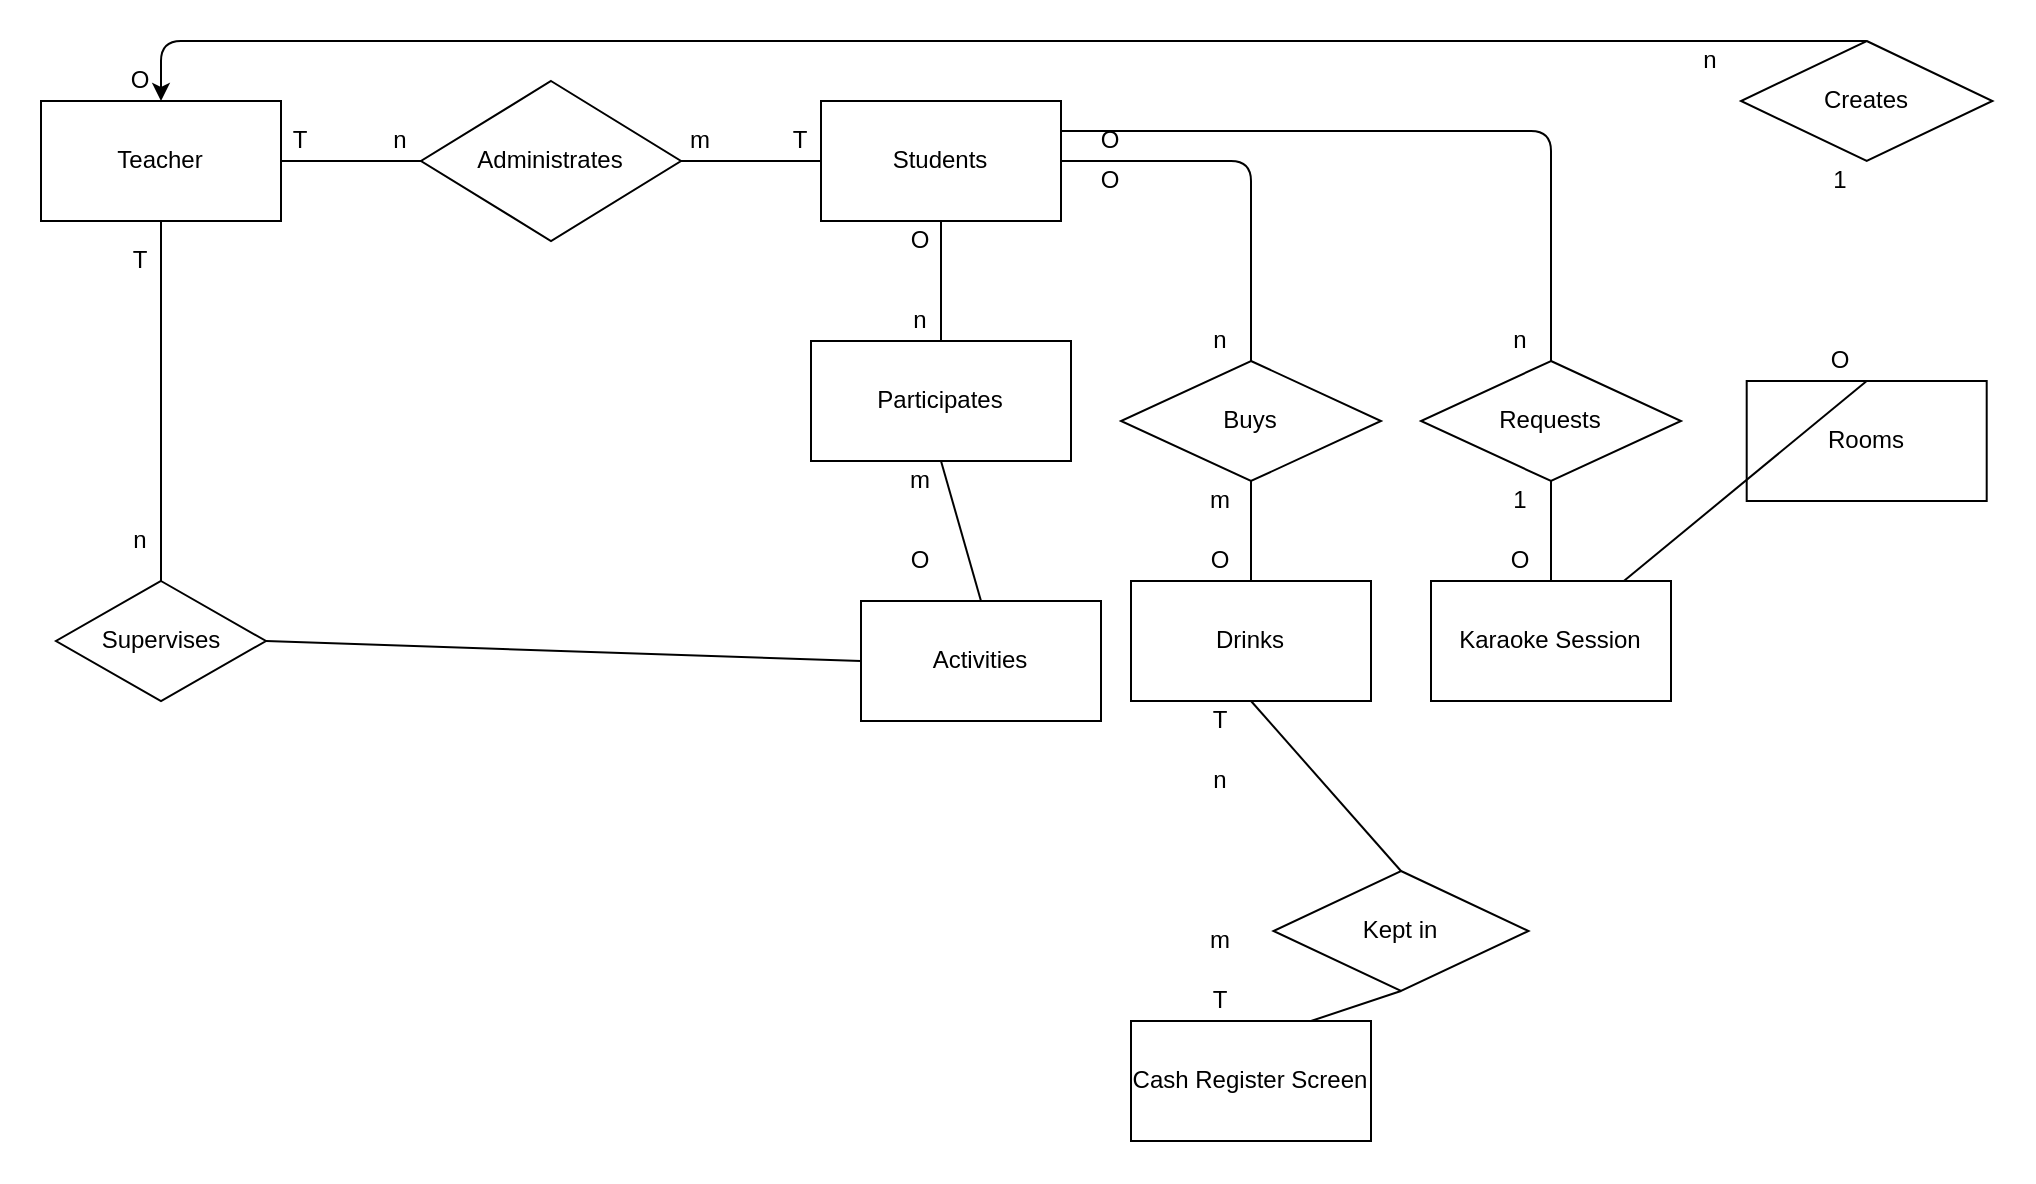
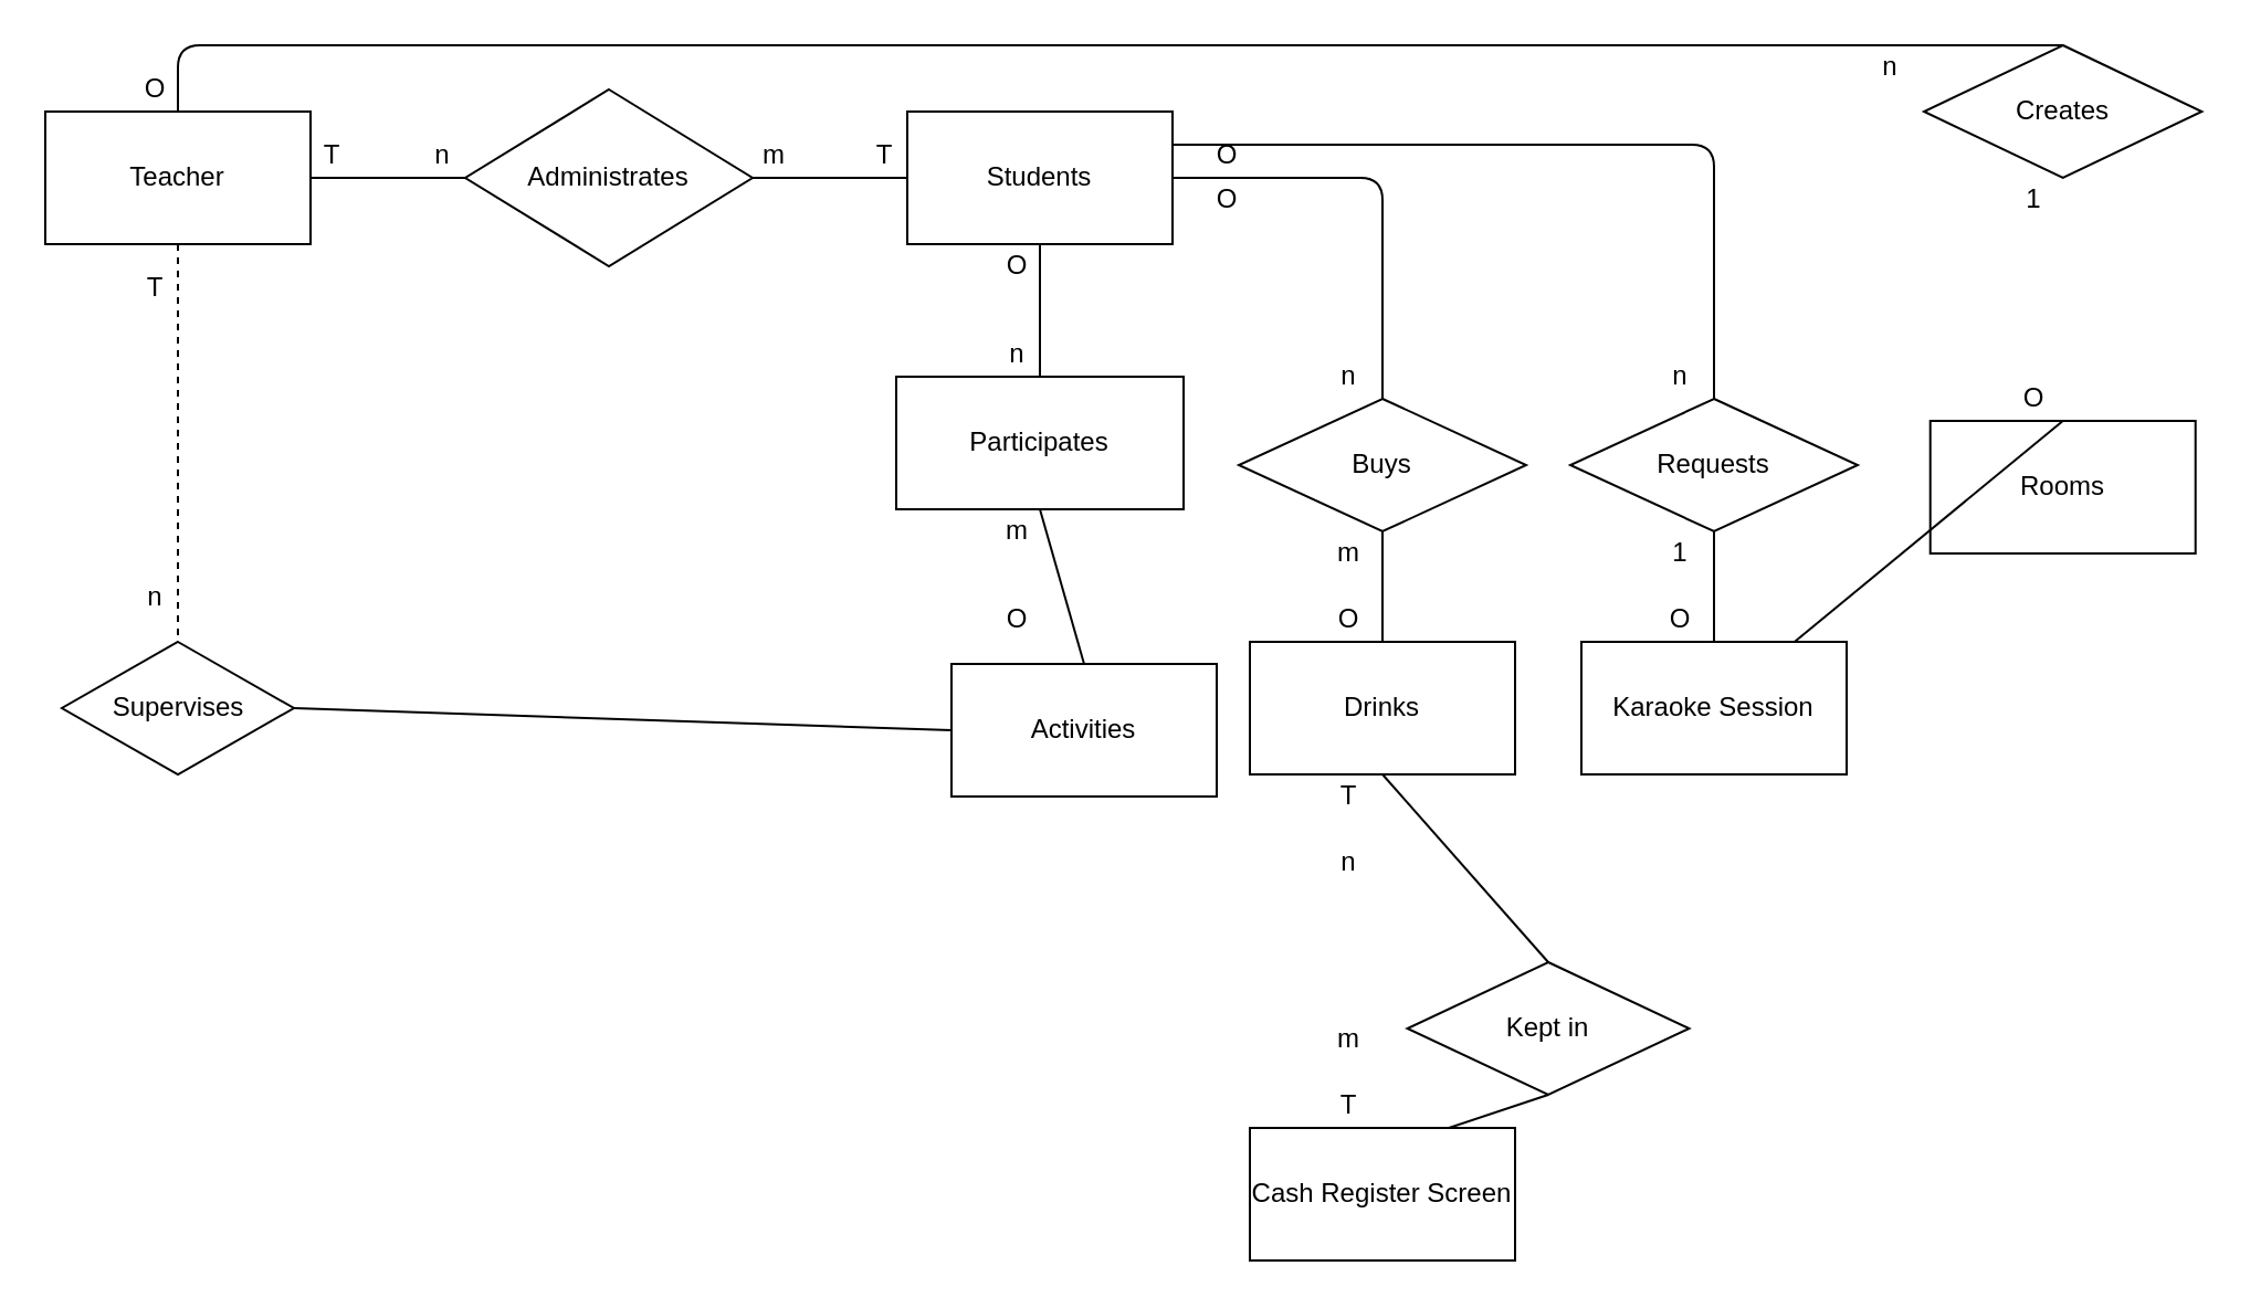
  <mxCell id="0" />
  <mxCell id="1" parent="0" />
  <mxCell id="2" value="Teacher" style="rounded=0;whiteSpace=wrap;html=1;" parent="1" vertex="1"><mxGeometry x="20" y="50" width="120" height="60" as="geometry" /></mxCell>
  <mxCell id="3" value="Students" style="rounded=0;whiteSpace=wrap;html=1;" parent="1" vertex="1"><mxGeometry x="410" y="50" width="120" height="60" as="geometry" /></mxCell>
  <mxCell id="4" value="Administrates" style="rhombus;whiteSpace=wrap;html=1;" parent="1" vertex="1"><mxGeometry x="210" y="40" width="130" height="80" as="geometry" /></mxCell>
  <mxCell id="5" value="" style="endArrow=none;html=1;entryX=0;entryY=0.5;entryDx=0;entryDy=0;exitX=1;exitY=0.5;exitDx=0;exitDy=0;" parent="1" source="2" edge="1"><mxGeometry width="50" height="50" relative="1" as="geometry"><mxPoint x="160" y="160" as="sourcePoint" /><mxPoint x="210" y="80" as="targetPoint" /></mxGeometry></mxCell>
  <mxCell id="6" value="" style="endArrow=none;html=1;entryX=1;entryY=0.5;entryDx=0;entryDy=0;exitX=0;exitY=0.5;exitDx=0;exitDy=0;" parent="1" source="3" edge="1"><mxGeometry width="50" height="50" relative="1" as="geometry"><mxPoint x="340" y="160" as="sourcePoint" /><mxPoint x="340" y="80" as="targetPoint" /></mxGeometry></mxCell>
  <mxCell id="7" value="Participates" style="whiteSpace=wrap;html=1;rounded=0;" parent="1" vertex="1"><mxGeometry x="405" y="170" width="130" height="60" as="geometry" /></mxCell>
  <mxCell id="8" value="" style="endArrow=none;html=1;entryX=0.5;entryY=1;entryDx=0;entryDy=0;exitX=0.5;exitY=0;exitDx=0;exitDy=0;" parent="1" source="7" target="3" edge="1"><mxGeometry width="50" height="50" relative="1" as="geometry"><mxPoint x="360" y="240" as="sourcePoint" /><mxPoint x="410" y="190" as="targetPoint" /></mxGeometry></mxCell>
  <mxCell id="9" value="Activities" style="rounded=0;whiteSpace=wrap;html=1;" parent="1" vertex="1"><mxGeometry x="430" y="300" width="120" height="60" as="geometry" /></mxCell>
  <mxCell id="10" value="" style="endArrow=none;html=1;entryX=0.5;entryY=1;entryDx=0;entryDy=0;exitX=0.5;exitY=0;exitDx=0;exitDy=0;" parent="1" source="9" target="7" edge="1"><mxGeometry width="50" height="50" relative="1" as="geometry"><mxPoint x="360" y="240" as="sourcePoint" /><mxPoint x="410" y="190" as="targetPoint" /></mxGeometry></mxCell>
  <mxCell id="11" value="Supervises" style="rhombus;whiteSpace=wrap;html=1;" parent="1" vertex="1"><mxGeometry x="27.5" y="290" width="105" height="60" as="geometry" /></mxCell>
- <mxCell id="12" value="" style="endArrow=none;html=1;exitX=0.5;exitY=1;exitDx=0;exitDy=0;entryX=0.5;entryY=0;entryDx=0;entryDy=0;" parent="1" source="2" target="11" edge="1"><mxGeometry width="50" height="50" relative="1" as="geometry"><mxPoint x="360" y="240" as="sourcePoint" /><mxPoint x="410" y="190" as="targetPoint" /></mxGeometry></mxCell>
+ <mxCell id="12" value="" style="endArrow=none;html=1;exitX=0.5;exitY=1;exitDx=0;exitDy=0;entryX=0.5;entryY=0;entryDx=0;entryDy=0;dashed=1;" parent="1" source="2" target="11" edge="1"><mxGeometry width="50" height="50" relative="1" as="geometry"><mxPoint x="360" y="240" as="sourcePoint" /><mxPoint x="410" y="190" as="targetPoint" /></mxGeometry></mxCell>
  <mxCell id="13" value="" style="endArrow=none;html=1;exitX=1;exitY=0.5;exitDx=0;exitDy=0;entryX=0;entryY=0.5;entryDx=0;entryDy=0;" parent="1" source="11" target="9" edge="1"><mxGeometry width="50" height="50" relative="1" as="geometry"><mxPoint x="360" y="240" as="sourcePoint" /><mxPoint x="410" y="190" as="targetPoint" /></mxGeometry></mxCell>
  <mxCell id="14" value="T" style="text;html=1;strokeColor=none;fillColor=none;align=center;verticalAlign=middle;whiteSpace=wrap;rounded=0;" parent="1" vertex="1"><mxGeometry x="130" y="60" width="40" height="20" as="geometry" /></mxCell>
  <mxCell id="15" value="n" style="text;html=1;strokeColor=none;fillColor=none;align=center;verticalAlign=middle;whiteSpace=wrap;rounded=0;" parent="1" vertex="1"><mxGeometry x="180" y="60" width="40" height="20" as="geometry" /></mxCell>
  <mxCell id="16" value="T" style="text;html=1;strokeColor=none;fillColor=none;align=center;verticalAlign=middle;whiteSpace=wrap;rounded=0;" parent="1" vertex="1"><mxGeometry x="50" y="120" width="40" height="20" as="geometry" /></mxCell>
  <mxCell id="17" value="n" style="text;html=1;strokeColor=none;fillColor=none;align=center;verticalAlign=middle;whiteSpace=wrap;rounded=0;" parent="1" vertex="1"><mxGeometry x="50" y="260" width="40" height="20" as="geometry" /></mxCell>
  <mxCell id="18" value="T" style="text;html=1;strokeColor=none;fillColor=none;align=center;verticalAlign=middle;whiteSpace=wrap;rounded=0;" parent="1" vertex="1"><mxGeometry x="380" y="60" width="40" height="20" as="geometry" /></mxCell>
  <mxCell id="19" value="m" style="text;html=1;strokeColor=none;fillColor=none;align=center;verticalAlign=middle;whiteSpace=wrap;rounded=0;" parent="1" vertex="1"><mxGeometry x="330" y="60" width="40" height="20" as="geometry" /></mxCell>
  <mxCell id="20" value="O" style="text;html=1;strokeColor=none;fillColor=none;align=center;verticalAlign=middle;whiteSpace=wrap;rounded=0;" parent="1" vertex="1"><mxGeometry x="440" y="110" width="40" height="20" as="geometry" /></mxCell>
  <mxCell id="21" value="n" style="text;html=1;strokeColor=none;fillColor=none;align=center;verticalAlign=middle;whiteSpace=wrap;rounded=0;" parent="1" vertex="1"><mxGeometry x="440" y="150" width="40" height="20" as="geometry" /></mxCell>
  <mxCell id="22" value="Creates" style="rhombus;whiteSpace=wrap;html=1;" parent="1" vertex="1"><mxGeometry x="870" y="20" width="125.71" height="60" as="geometry" /></mxCell>
  <mxCell id="23" value="Rooms" style="rounded=0;whiteSpace=wrap;html=1;" parent="1" vertex="1"><mxGeometry x="872.85" y="190" width="120" height="60" as="geometry" /></mxCell>
- <mxCell id="24" value="" style="endArrow=classic;html=1;entryX=0.5;entryY=0;entryDx=0;entryDy=0;exitX=0.5;exitY=0;exitDx=0;exitDy=0;" parent="1" source="22" target="2" edge="1"><mxGeometry width="50" height="50" relative="1" as="geometry"><mxPoint x="910" y="35" as="sourcePoint" /><mxPoint x="680" y="120" as="targetPoint" /><Array as="points"><mxPoint x="790" y="20" /><mxPoint x="700" y="20" /><mxPoint x="390" y="20" /><mxPoint x="80" y="20" /></Array></mxGeometry></mxCell>
+ <mxCell id="24" value="" style="endArrow=none;html=1;entryX=0.5;entryY=0;entryDx=0;entryDy=0;exitX=0.5;exitY=0;exitDx=0;exitDy=0;" parent="1" source="22" target="2" edge="1"><mxGeometry width="50" height="50" relative="1" as="geometry"><mxPoint x="910" y="35" as="sourcePoint" /><mxPoint x="680" y="120" as="targetPoint" /><Array as="points"><mxPoint x="790" y="20" /><mxPoint x="700" y="20" /><mxPoint x="390" y="20" /><mxPoint x="80" y="20" /></Array></mxGeometry></mxCell>
  <mxCell id="25" value="" style="endArrow=none;html=1;exitX=0.5;exitY=0;exitDx=0;exitDy=0;" parent="1" source="23" target="32" edge="1"><mxGeometry width="50" height="50" relative="1" as="geometry"><mxPoint x="360" y="320" as="sourcePoint" /><mxPoint x="410" y="270" as="targetPoint" /></mxGeometry></mxCell>
  <mxCell id="26" value="Buys" style="rhombus;whiteSpace=wrap;html=1;" parent="1" vertex="1"><mxGeometry x="560" y="180" width="130" height="60" as="geometry" /></mxCell>
  <mxCell id="27" value="" style="endArrow=none;html=1;entryX=1;entryY=0.5;entryDx=0;entryDy=0;exitX=0.5;exitY=0;exitDx=0;exitDy=0;" parent="1" source="26" target="3" edge="1"><mxGeometry width="50" height="50" relative="1" as="geometry"><mxPoint x="350" y="300" as="sourcePoint" /><mxPoint x="400" y="250" as="targetPoint" /><Array as="points"><mxPoint x="625" y="80" /></Array></mxGeometry></mxCell>
  <mxCell id="28" value="" style="endArrow=none;html=1;entryX=0.5;entryY=1;entryDx=0;entryDy=0;" parent="1" target="26" edge="1"><mxGeometry width="50" height="50" relative="1" as="geometry"><mxPoint x="625" y="290" as="sourcePoint" /><mxPoint x="400" y="250" as="targetPoint" /></mxGeometry></mxCell>
  <mxCell id="29" value="Drinks" style="rounded=0;whiteSpace=wrap;html=1;" parent="1" vertex="1"><mxGeometry x="565" y="290" width="120" height="60" as="geometry" /></mxCell>
  <mxCell id="30" value="Requests" style="rhombus;whiteSpace=wrap;html=1;" parent="1" vertex="1"><mxGeometry x="710" y="180" width="130" height="60" as="geometry" /></mxCell>
  <mxCell id="31" value="" style="endArrow=none;html=1;entryX=0.5;entryY=1;entryDx=0;entryDy=0;" parent="1" target="30" edge="1"><mxGeometry width="50" height="50" relative="1" as="geometry"><mxPoint x="775" y="290" as="sourcePoint" /><mxPoint x="550" y="250" as="targetPoint" /></mxGeometry></mxCell>
  <mxCell id="32" value="Karaoke Session" style="rounded=0;whiteSpace=wrap;html=1;" parent="1" vertex="1"><mxGeometry x="715" y="290" width="120" height="60" as="geometry" /></mxCell>
  <mxCell id="33" value="" style="endArrow=none;html=1;exitX=1;exitY=0.25;exitDx=0;exitDy=0;entryX=0.5;entryY=0;entryDx=0;entryDy=0;" parent="1" source="3" target="30" edge="1"><mxGeometry width="50" height="50" relative="1" as="geometry"><mxPoint x="550" y="300" as="sourcePoint" /><mxPoint x="600" y="250" as="targetPoint" /><Array as="points"><mxPoint x="775" y="65" /></Array></mxGeometry></mxCell>
  <mxCell id="34" value="Kept in" style="rhombus;whiteSpace=wrap;html=1;" parent="1" vertex="1"><mxGeometry x="636.25" y="435" width="127.5" height="60" as="geometry" /></mxCell>
  <mxCell id="35" value="" style="endArrow=none;html=1;entryX=0.5;entryY=1;entryDx=0;entryDy=0;exitX=0.5;exitY=0;exitDx=0;exitDy=0;" parent="1" source="34" target="29" edge="1"><mxGeometry width="50" height="50" relative="1" as="geometry"><mxPoint x="490" y="400" as="sourcePoint" /><mxPoint x="540" y="350" as="targetPoint" /></mxGeometry></mxCell>
  <mxCell id="36" value="" style="endArrow=none;html=1;entryX=0.5;entryY=1;entryDx=0;entryDy=0;" parent="1" target="34" edge="1"><mxGeometry width="50" height="50" relative="1" as="geometry"><mxPoint x="625" y="520" as="sourcePoint" /><mxPoint x="635" y="360" as="targetPoint" /></mxGeometry></mxCell>
  <mxCell id="37" value="Cash Register Screen" style="rounded=0;whiteSpace=wrap;html=1;" parent="1" vertex="1"><mxGeometry x="565" y="510" width="120" height="60" as="geometry" /></mxCell>
  <mxCell id="38" value="m" style="text;html=1;strokeColor=none;fillColor=none;align=center;verticalAlign=middle;whiteSpace=wrap;rounded=0;" parent="1" vertex="1"><mxGeometry x="440" y="230" width="40" height="20" as="geometry" /></mxCell>
  <mxCell id="39" value="O" style="text;html=1;strokeColor=none;fillColor=none;align=center;verticalAlign=middle;whiteSpace=wrap;rounded=0;" parent="1" vertex="1"><mxGeometry x="440" y="270" width="40" height="20" as="geometry" /></mxCell>
  <mxCell id="40" value="O" style="text;html=1;strokeColor=none;fillColor=none;align=center;verticalAlign=middle;whiteSpace=wrap;rounded=0;" parent="1" vertex="1"><mxGeometry x="535" y="80" width="40" height="20" as="geometry" /></mxCell>
  <mxCell id="41" value="n" style="text;html=1;strokeColor=none;fillColor=none;align=center;verticalAlign=middle;whiteSpace=wrap;rounded=0;" parent="1" vertex="1"><mxGeometry x="590" y="160" width="40" height="20" as="geometry" /></mxCell>
  <mxCell id="42" value="m" style="text;html=1;strokeColor=none;fillColor=none;align=center;verticalAlign=middle;whiteSpace=wrap;rounded=0;" parent="1" vertex="1"><mxGeometry x="590" y="240" width="40" height="20" as="geometry" /></mxCell>
  <mxCell id="43" value="O" style="text;html=1;strokeColor=none;fillColor=none;align=center;verticalAlign=middle;whiteSpace=wrap;rounded=0;" parent="1" vertex="1"><mxGeometry x="590" y="270" width="40" height="20" as="geometry" /></mxCell>
  <mxCell id="44" value="1" style="text;html=1;strokeColor=none;fillColor=none;align=center;verticalAlign=middle;whiteSpace=wrap;rounded=0;" parent="1" vertex="1"><mxGeometry x="740" y="240" width="40" height="20" as="geometry" /></mxCell>
  <mxCell id="45" value="O" style="text;html=1;strokeColor=none;fillColor=none;align=center;verticalAlign=middle;whiteSpace=wrap;rounded=0;" parent="1" vertex="1"><mxGeometry x="740" y="270" width="40" height="20" as="geometry" /></mxCell>
  <mxCell id="46" value="O" style="text;html=1;strokeColor=none;fillColor=none;align=center;verticalAlign=middle;whiteSpace=wrap;rounded=0;" parent="1" vertex="1"><mxGeometry x="535" y="60" width="40" height="20" as="geometry" /></mxCell>
  <mxCell id="47" style="edgeStyle=orthogonalEdgeStyle;rounded=0;orthogonalLoop=1;jettySize=auto;html=1;exitX=0.5;exitY=1;exitDx=0;exitDy=0;" parent="1" source="44" target="44" edge="1"><mxGeometry relative="1" as="geometry" /></mxCell>
  <mxCell id="48" value="n" style="text;html=1;strokeColor=none;fillColor=none;align=center;verticalAlign=middle;whiteSpace=wrap;rounded=0;" parent="1" vertex="1"><mxGeometry x="740" y="160" width="40" height="20" as="geometry" /></mxCell>
  <mxCell id="49" value="T" style="text;html=1;strokeColor=none;fillColor=none;align=center;verticalAlign=middle;whiteSpace=wrap;rounded=0;" parent="1" vertex="1"><mxGeometry x="590" y="350" width="40" height="20" as="geometry" /></mxCell>
  <mxCell id="50" value="T" style="text;html=1;strokeColor=none;fillColor=none;align=center;verticalAlign=middle;whiteSpace=wrap;rounded=0;" parent="1" vertex="1"><mxGeometry x="590" y="490" width="40" height="20" as="geometry" /></mxCell>
  <mxCell id="51" value="m" style="text;html=1;strokeColor=none;fillColor=none;align=center;verticalAlign=middle;whiteSpace=wrap;rounded=0;" parent="1" vertex="1"><mxGeometry x="590" y="460" width="40" height="20" as="geometry" /></mxCell>
  <mxCell id="52" value="n" style="text;html=1;strokeColor=none;fillColor=none;align=center;verticalAlign=middle;whiteSpace=wrap;rounded=0;" parent="1" vertex="1"><mxGeometry x="590" y="380" width="40" height="20" as="geometry" /></mxCell>
  <mxCell id="53" value="O" style="text;html=1;strokeColor=none;fillColor=none;align=center;verticalAlign=middle;whiteSpace=wrap;rounded=0;" parent="1" vertex="1"><mxGeometry x="50" y="30" width="40" height="20" as="geometry" /></mxCell>
  <mxCell id="54" value="n" style="text;html=1;strokeColor=none;fillColor=none;align=center;verticalAlign=middle;whiteSpace=wrap;rounded=0;" parent="1" vertex="1"><mxGeometry x="835" y="20" width="40" height="20" as="geometry" /></mxCell>
  <mxCell id="55" value="O" style="text;html=1;strokeColor=none;fillColor=none;align=center;verticalAlign=middle;whiteSpace=wrap;rounded=0;" parent="1" vertex="1"><mxGeometry x="900" y="170" width="40" height="20" as="geometry" /></mxCell>
  <mxCell id="56" value="1" style="text;html=1;strokeColor=none;fillColor=none;align=center;verticalAlign=middle;whiteSpace=wrap;rounded=0;" parent="1" vertex="1"><mxGeometry x="900" y="80" width="40" height="20" as="geometry" /></mxCell>
